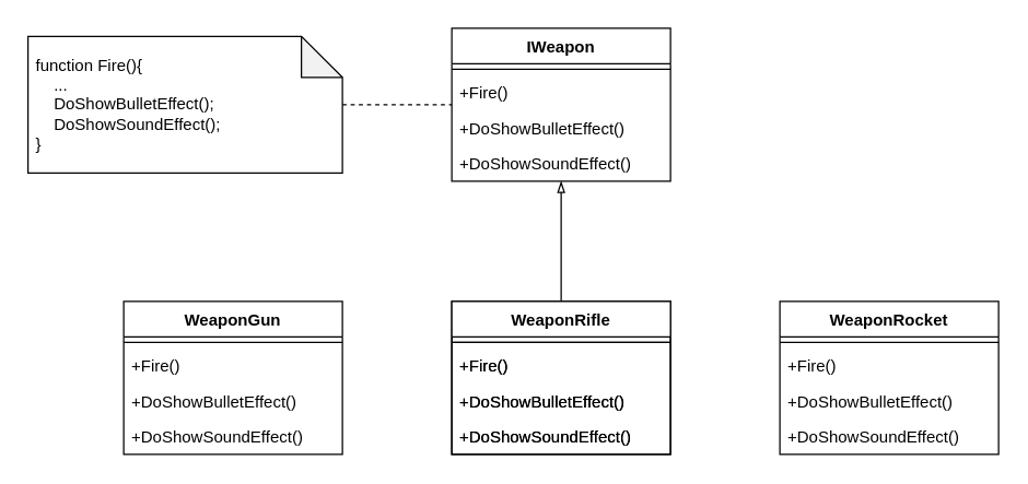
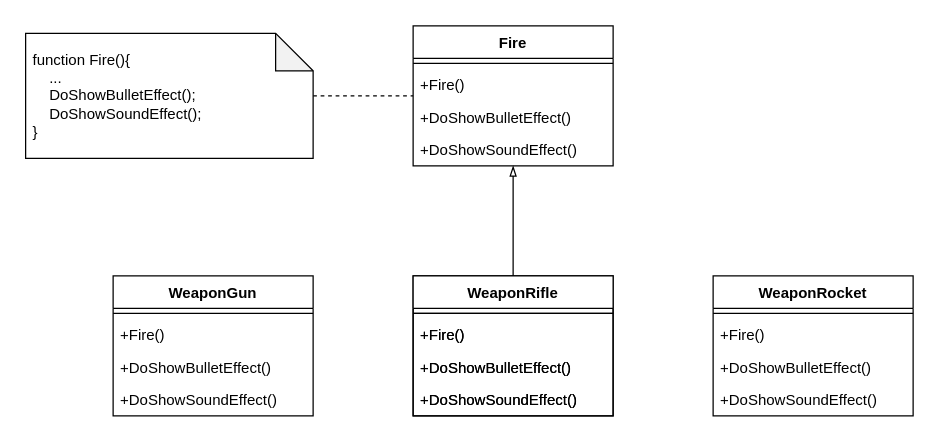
  <mxCell id="0" />
  <mxCell id="1" parent="0" />
- <mxCell id="2" value="IWeapon" style="swimlane;fontStyle=1;align=center;verticalAlign=top;childLayout=stackLayout;horizontal=1;startSize=26;horizontalStack=0;resizeParent=1;resizeParentMax=0;resizeLast=0;collapsible=1;marginBottom=0;whiteSpace=wrap;html=1;" vertex="1" parent="1"><mxGeometry x="330" y="20" width="160" height="112" as="geometry" /></mxCell>
+ <mxCell id="2" value="Fire" style="swimlane;fontStyle=1;align=center;verticalAlign=top;childLayout=stackLayout;horizontal=1;startSize=26;horizontalStack=0;resizeParent=1;resizeParentMax=0;resizeLast=0;collapsible=1;marginBottom=0;whiteSpace=wrap;html=1;" vertex="1" parent="1"><mxGeometry x="330" y="20" width="160" height="112" as="geometry" /></mxCell>
  <mxCell id="3" value="" style="line;strokeWidth=1;fillColor=none;align=left;verticalAlign=middle;spacingTop=-1;spacingLeft=3;spacingRight=3;rotatable=0;labelPosition=right;points=[];portConstraint=eastwest;strokeColor=inherit;" vertex="1" parent="2"><mxGeometry y="26" width="160" height="8" as="geometry" /></mxCell>
  <mxCell id="4" value="+Fire()" style="text;strokeColor=none;fillColor=none;align=left;verticalAlign=top;spacingLeft=4;spacingRight=4;overflow=hidden;rotatable=0;points=[[0,0.5],[1,0.5]];portConstraint=eastwest;whiteSpace=wrap;html=1;" vertex="1" parent="2"><mxGeometry y="34" width="160" height="26" as="geometry" /></mxCell>
  <mxCell id="5" value="+DoShowBulletEffect()" style="text;strokeColor=none;fillColor=none;align=left;verticalAlign=top;spacingLeft=4;spacingRight=4;overflow=hidden;rotatable=0;points=[[0,0.5],[1,0.5]];portConstraint=eastwest;whiteSpace=wrap;html=1;" vertex="1" parent="2"><mxGeometry y="60" width="160" height="26" as="geometry" /></mxCell>
  <mxCell id="6" value="+DoShowSoundEffect()" style="text;strokeColor=none;fillColor=none;align=left;verticalAlign=top;spacingLeft=4;spacingRight=4;overflow=hidden;rotatable=0;points=[[0,0.5],[1,0.5]];portConstraint=eastwest;whiteSpace=wrap;html=1;" vertex="1" parent="2"><mxGeometry y="86" width="160" height="26" as="geometry" /></mxCell>
  <mxCell id="7" value="WeaponRifle" style="swimlane;fontStyle=1;align=center;verticalAlign=top;childLayout=stackLayout;horizontal=1;startSize=26;horizontalStack=0;resizeParent=1;resizeParentMax=0;resizeLast=0;collapsible=1;marginBottom=0;whiteSpace=wrap;html=1;" vertex="1" parent="1"><mxGeometry x="330" y="220" width="160" height="112" as="geometry" /></mxCell>
  <mxCell id="8" value="" style="line;strokeWidth=1;fillColor=none;align=left;verticalAlign=middle;spacingTop=-1;spacingLeft=3;spacingRight=3;rotatable=0;labelPosition=right;points=[];portConstraint=eastwest;strokeColor=inherit;" vertex="1" parent="7"><mxGeometry y="26" width="160" height="8" as="geometry" /></mxCell>
  <mxCell id="9" value="+Fire()" style="text;strokeColor=none;fillColor=none;align=left;verticalAlign=top;spacingLeft=4;spacingRight=4;overflow=hidden;rotatable=0;points=[[0,0.5],[1,0.5]];portConstraint=eastwest;whiteSpace=wrap;html=1;" vertex="1" parent="7"><mxGeometry y="34" width="160" height="26" as="geometry" /></mxCell>
  <mxCell id="10" value="+DoShowBulletEffect()" style="text;strokeColor=none;fillColor=none;align=left;verticalAlign=top;spacingLeft=4;spacingRight=4;overflow=hidden;rotatable=0;points=[[0,0.5],[1,0.5]];portConstraint=eastwest;whiteSpace=wrap;html=1;" vertex="1" parent="7"><mxGeometry y="60" width="160" height="26" as="geometry" /></mxCell>
  <mxCell id="11" value="+DoShowSoundEffect()" style="text;strokeColor=none;fillColor=none;align=left;verticalAlign=top;spacingLeft=4;spacingRight=4;overflow=hidden;rotatable=0;points=[[0,0.5],[1,0.5]];portConstraint=eastwest;whiteSpace=wrap;html=1;" vertex="1" parent="7"><mxGeometry y="86" width="160" height="26" as="geometry" /></mxCell>
  <mxCell id="12" value="WeaponRocket" style="swimlane;fontStyle=1;align=center;verticalAlign=top;childLayout=stackLayout;horizontal=1;startSize=26;horizontalStack=0;resizeParent=1;resizeParentMax=0;resizeLast=0;collapsible=1;marginBottom=0;whiteSpace=wrap;html=1;" vertex="1" parent="1"><mxGeometry x="570" y="220" width="160" height="112" as="geometry" /></mxCell>
  <mxCell id="13" value="" style="line;strokeWidth=1;fillColor=none;align=left;verticalAlign=middle;spacingTop=-1;spacingLeft=3;spacingRight=3;rotatable=0;labelPosition=right;points=[];portConstraint=eastwest;strokeColor=inherit;" vertex="1" parent="12"><mxGeometry y="26" width="160" height="8" as="geometry" /></mxCell>
  <mxCell id="14" value="+Fire()" style="text;strokeColor=none;fillColor=none;align=left;verticalAlign=top;spacingLeft=4;spacingRight=4;overflow=hidden;rotatable=0;points=[[0,0.5],[1,0.5]];portConstraint=eastwest;whiteSpace=wrap;html=1;" vertex="1" parent="12"><mxGeometry y="34" width="160" height="26" as="geometry" /></mxCell>
  <mxCell id="15" value="+DoShowBulletEffect()" style="text;strokeColor=none;fillColor=none;align=left;verticalAlign=top;spacingLeft=4;spacingRight=4;overflow=hidden;rotatable=0;points=[[0,0.5],[1,0.5]];portConstraint=eastwest;whiteSpace=wrap;html=1;" vertex="1" parent="12"><mxGeometry y="60" width="160" height="26" as="geometry" /></mxCell>
  <mxCell id="16" value="+DoShowSoundEffect()" style="text;strokeColor=none;fillColor=none;align=left;verticalAlign=top;spacingLeft=4;spacingRight=4;overflow=hidden;rotatable=0;points=[[0,0.5],[1,0.5]];portConstraint=eastwest;whiteSpace=wrap;html=1;" vertex="1" parent="12"><mxGeometry y="86" width="160" height="26" as="geometry" /></mxCell>
  <mxCell id="17" style="edgeStyle=none;rounded=0;orthogonalLoop=1;jettySize=auto;html=1;endArrow=blockThin;endFill=0;" edge="1" parent="1" source="18" target="2"><mxGeometry relative="1" as="geometry" /></mxCell>
  <mxCell id="18" value="WeaponRifle" style="swimlane;fontStyle=1;align=center;verticalAlign=top;childLayout=stackLayout;horizontal=1;startSize=26;horizontalStack=0;resizeParent=1;resizeParentMax=0;resizeLast=0;collapsible=1;marginBottom=0;whiteSpace=wrap;html=1;" vertex="1" parent="1"><mxGeometry x="330" y="220" width="160" height="112" as="geometry" /></mxCell>
  <mxCell id="19" value="" style="line;strokeWidth=1;fillColor=none;align=left;verticalAlign=middle;spacingTop=-1;spacingLeft=3;spacingRight=3;rotatable=0;labelPosition=right;points=[];portConstraint=eastwest;strokeColor=inherit;" vertex="1" parent="18"><mxGeometry y="26" width="160" height="8" as="geometry" /></mxCell>
  <mxCell id="20" value="+Fire()" style="text;strokeColor=none;fillColor=none;align=left;verticalAlign=top;spacingLeft=4;spacingRight=4;overflow=hidden;rotatable=0;points=[[0,0.5],[1,0.5]];portConstraint=eastwest;whiteSpace=wrap;html=1;" vertex="1" parent="18"><mxGeometry y="34" width="160" height="26" as="geometry" /></mxCell>
  <mxCell id="21" value="+DoShowBulletEffect()" style="text;strokeColor=none;fillColor=none;align=left;verticalAlign=top;spacingLeft=4;spacingRight=4;overflow=hidden;rotatable=0;points=[[0,0.5],[1,0.5]];portConstraint=eastwest;whiteSpace=wrap;html=1;" vertex="1" parent="18"><mxGeometry y="60" width="160" height="26" as="geometry" /></mxCell>
  <mxCell id="22" value="+DoShowSoundEffect()" style="text;strokeColor=none;fillColor=none;align=left;verticalAlign=top;spacingLeft=4;spacingRight=4;overflow=hidden;rotatable=0;points=[[0,0.5],[1,0.5]];portConstraint=eastwest;whiteSpace=wrap;html=1;" vertex="1" parent="18"><mxGeometry y="86" width="160" height="26" as="geometry" /></mxCell>
  <mxCell id="23" value="WeaponGun" style="swimlane;fontStyle=1;align=center;verticalAlign=top;childLayout=stackLayout;horizontal=1;startSize=26;horizontalStack=0;resizeParent=1;resizeParentMax=0;resizeLast=0;collapsible=1;marginBottom=0;whiteSpace=wrap;html=1;" vertex="1" parent="1"><mxGeometry x="90" y="220" width="160" height="112" as="geometry" /></mxCell>
  <mxCell id="24" value="" style="line;strokeWidth=1;fillColor=none;align=left;verticalAlign=middle;spacingTop=-1;spacingLeft=3;spacingRight=3;rotatable=0;labelPosition=right;points=[];portConstraint=eastwest;strokeColor=inherit;" vertex="1" parent="23"><mxGeometry y="26" width="160" height="8" as="geometry" /></mxCell>
  <mxCell id="25" value="+Fire()" style="text;strokeColor=none;fillColor=none;align=left;verticalAlign=top;spacingLeft=4;spacingRight=4;overflow=hidden;rotatable=0;points=[[0,0.5],[1,0.5]];portConstraint=eastwest;whiteSpace=wrap;html=1;" vertex="1" parent="23"><mxGeometry y="34" width="160" height="26" as="geometry" /></mxCell>
  <mxCell id="26" value="+DoShowBulletEffect()" style="text;strokeColor=none;fillColor=none;align=left;verticalAlign=top;spacingLeft=4;spacingRight=4;overflow=hidden;rotatable=0;points=[[0,0.5],[1,0.5]];portConstraint=eastwest;whiteSpace=wrap;html=1;" vertex="1" parent="23"><mxGeometry y="60" width="160" height="26" as="geometry" /></mxCell>
  <mxCell id="27" value="+DoShowSoundEffect()" style="text;strokeColor=none;fillColor=none;align=left;verticalAlign=top;spacingLeft=4;spacingRight=4;overflow=hidden;rotatable=0;points=[[0,0.5],[1,0.5]];portConstraint=eastwest;whiteSpace=wrap;html=1;" vertex="1" parent="23"><mxGeometry y="86" width="160" height="26" as="geometry" /></mxCell>
  <mxCell id="28" style="edgeStyle=none;rounded=0;orthogonalLoop=1;jettySize=auto;html=1;endArrow=none;endFill=0;dashed=1;" edge="1" parent="1" source="29" target="2"><mxGeometry relative="1" as="geometry" /></mxCell>
  <mxCell id="29" value="function Fire(){&lt;br&gt;&amp;nbsp; &amp;nbsp; ...&lt;br&gt;&amp;nbsp; &amp;nbsp; DoShowBulletEffect();&lt;br&gt;&amp;nbsp; &amp;nbsp; DoShowSoundEffect();&lt;br&gt;}" style="shape=note;whiteSpace=wrap;html=1;backgroundOutline=1;darkOpacity=0.05;spacingLeft=4;spacingRight=4;align=left;" vertex="1" parent="1"><mxGeometry x="20" y="26" width="230" height="100" as="geometry" /></mxCell>
